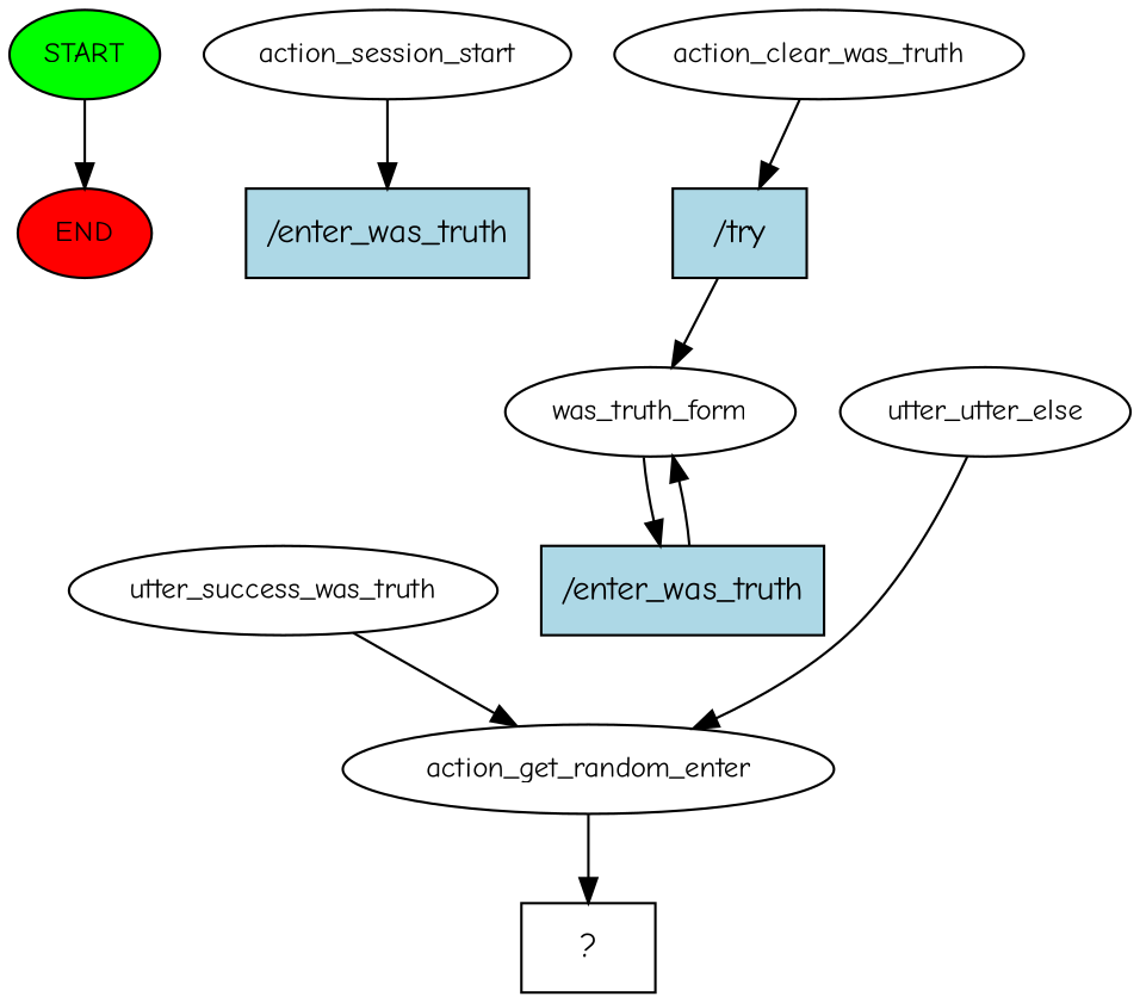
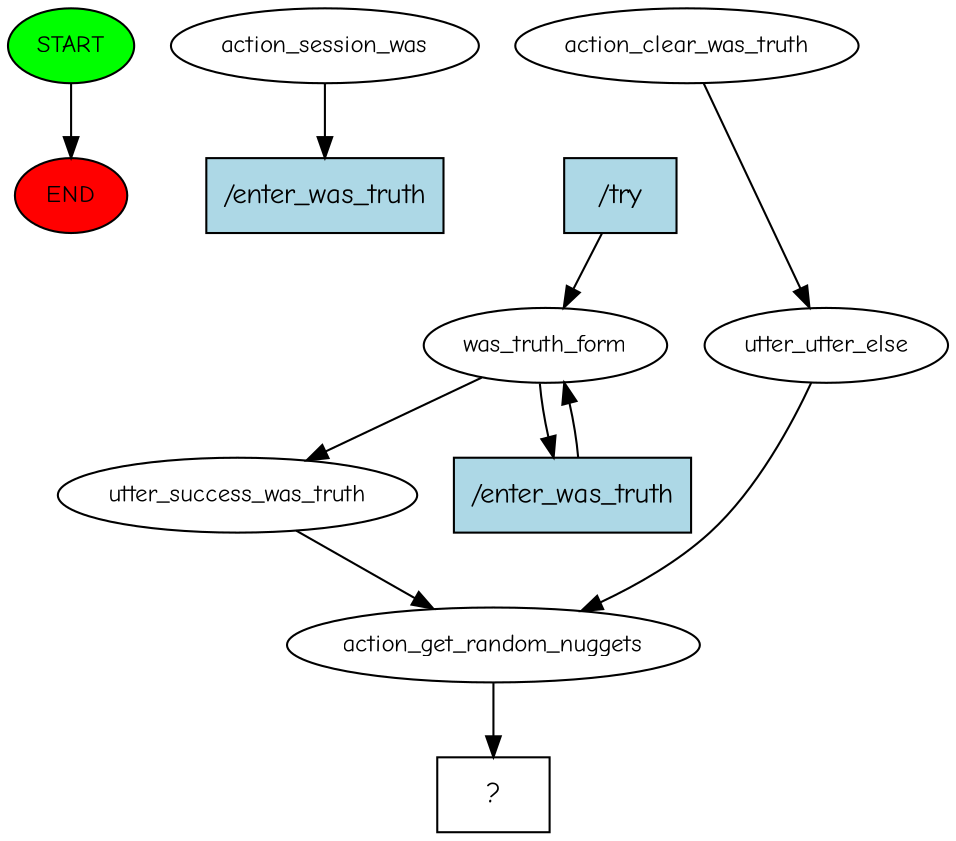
  digraph {
    fontname="Comic Neue"
    node [fontname="Comic Neue" fontsize=12]
    edge [fontname="Comic Neue"]
    n1 [fillcolor=green label=START style=filled]
    n2 [fillcolor=red label=END style=filled]
-   n3 [label=action_session_start]
+   n3 [label=action_session_was]
    n4 [fillcolor=lightblue label="/enter_was_truth" shape=rect style=filled fontsize=""]
    n5 [fillcolor=lightblue label="/try" shape=rect style=filled fontsize=""]
    n6 [label=was_truth_form]
    n7 [label=utter_success_was_truth]
    n8 [fillcolor=lightblue label="/enter_was_truth" shape=rect style=filled fontsize=""]
-   n9 [label=action_get_random_enter]
+   n9 [label=action_get_random_nuggets]
    n10 [label=action_clear_was_truth]
    n11 [label=utter_utter_else]
    n12 [label="  ?  " shape=rect fontsize=""]
    n1 -> n2
    n3 -> n4
    n5 -> n6
+   n6 -> n7
    n6 -> n8
    n7 -> n9
    n8 -> n6
    n9 -> n12
-   n10 -> n5
+   n10 -> n11
    n11 -> n9
  }
